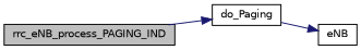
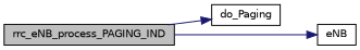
  digraph {
    rankdir=LR
    node [color=black fillcolor=white fontname=Helvetica fontsize=10 shape=record style=filled]
    edge [color=midnightblue fontname=Helvetica fontsize=10 labelfontname=Helvetica labelfontsize=10 style=solid]
    n1 [fillcolor=grey75 fontcolor=black height=0.2 label=rrc_eNB_process_PAGING_IND width=0.4]
    n2 [height=0.2 label=do_Paging width=0.4]
    n3 [height=0.2 label=eNB width=0.4]
    n1 -> n2
-   n2 -> n3
+   n1 -> n3
  }
